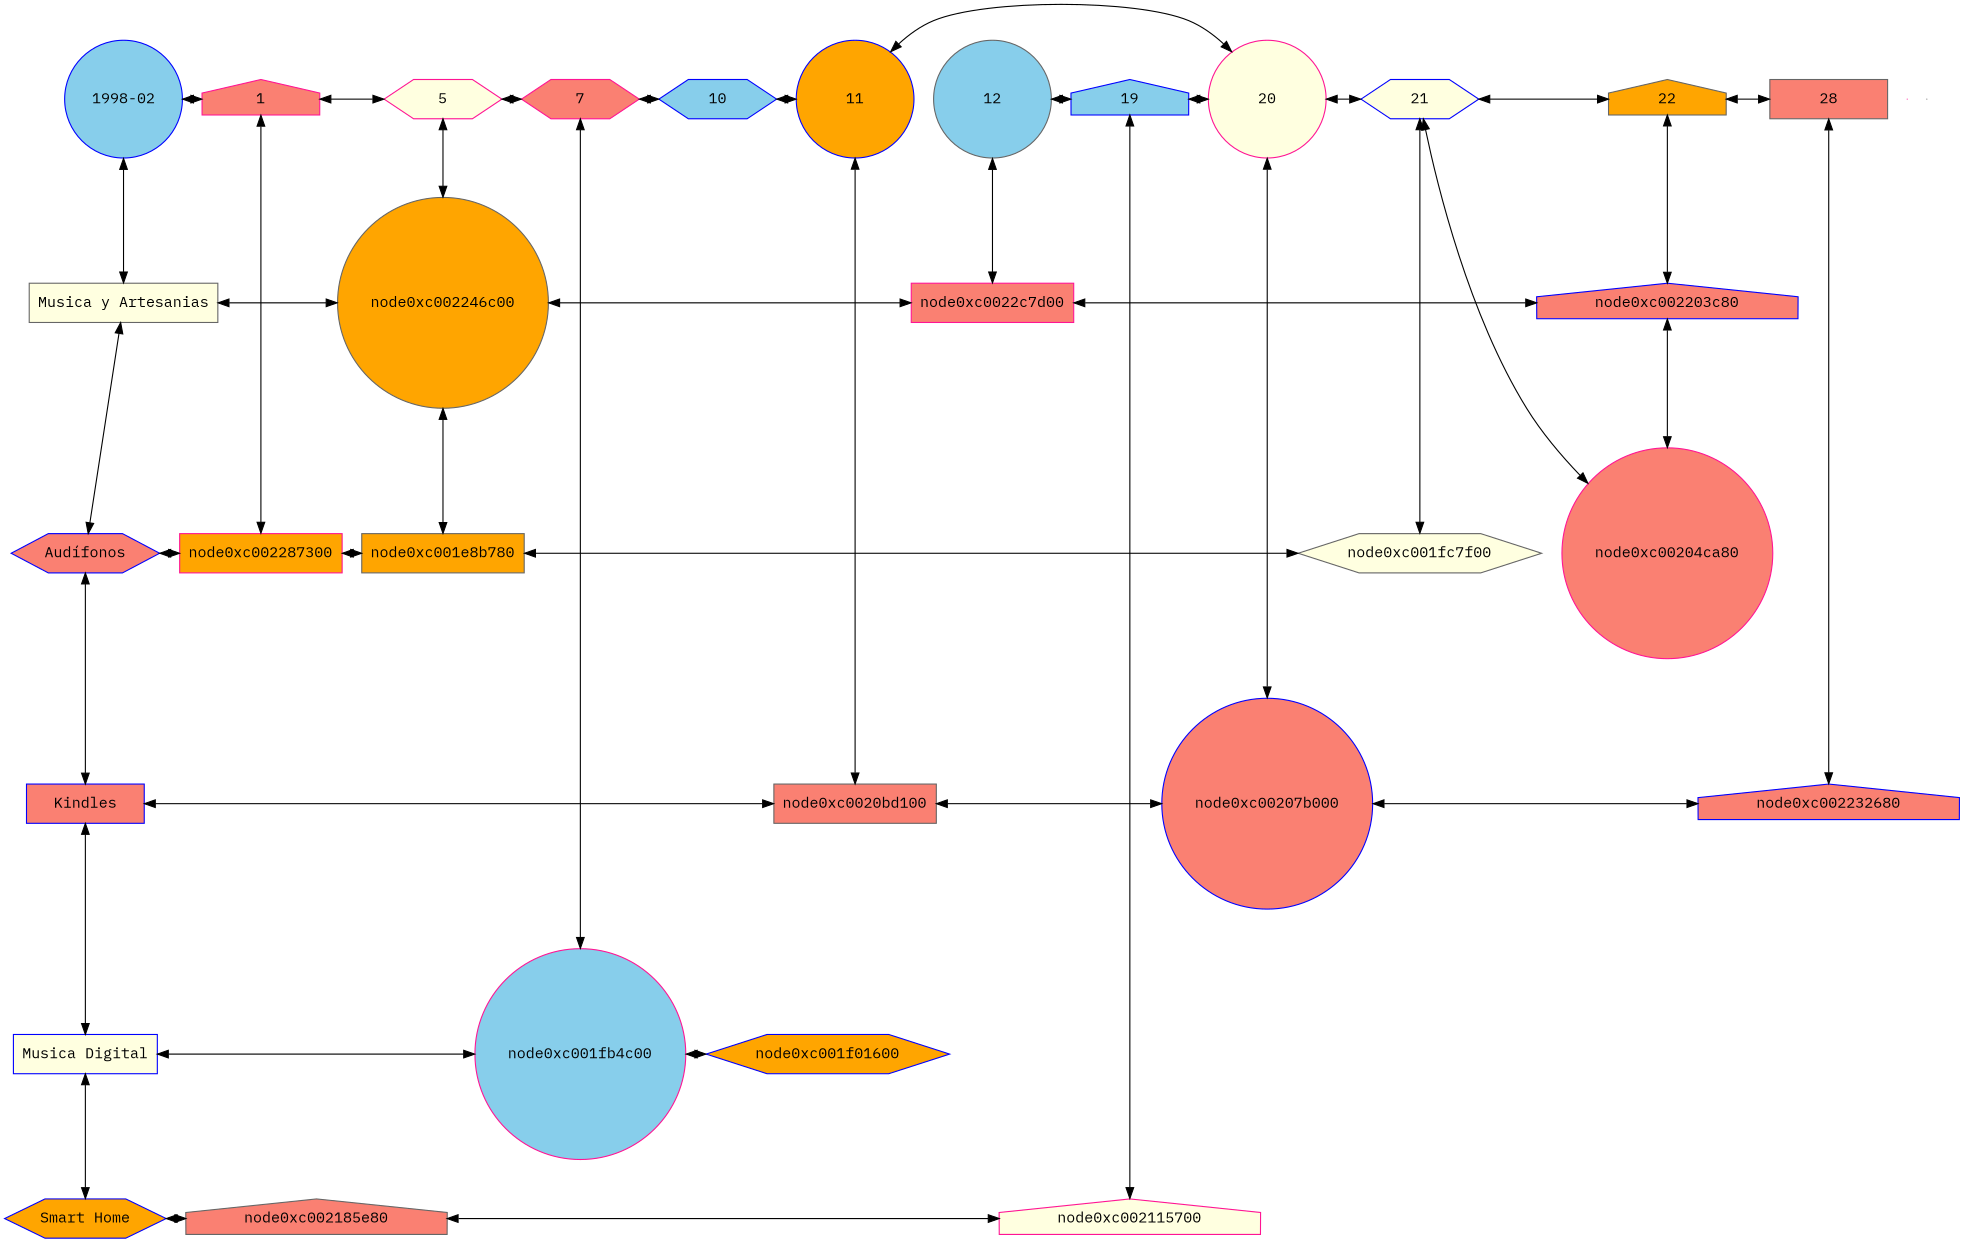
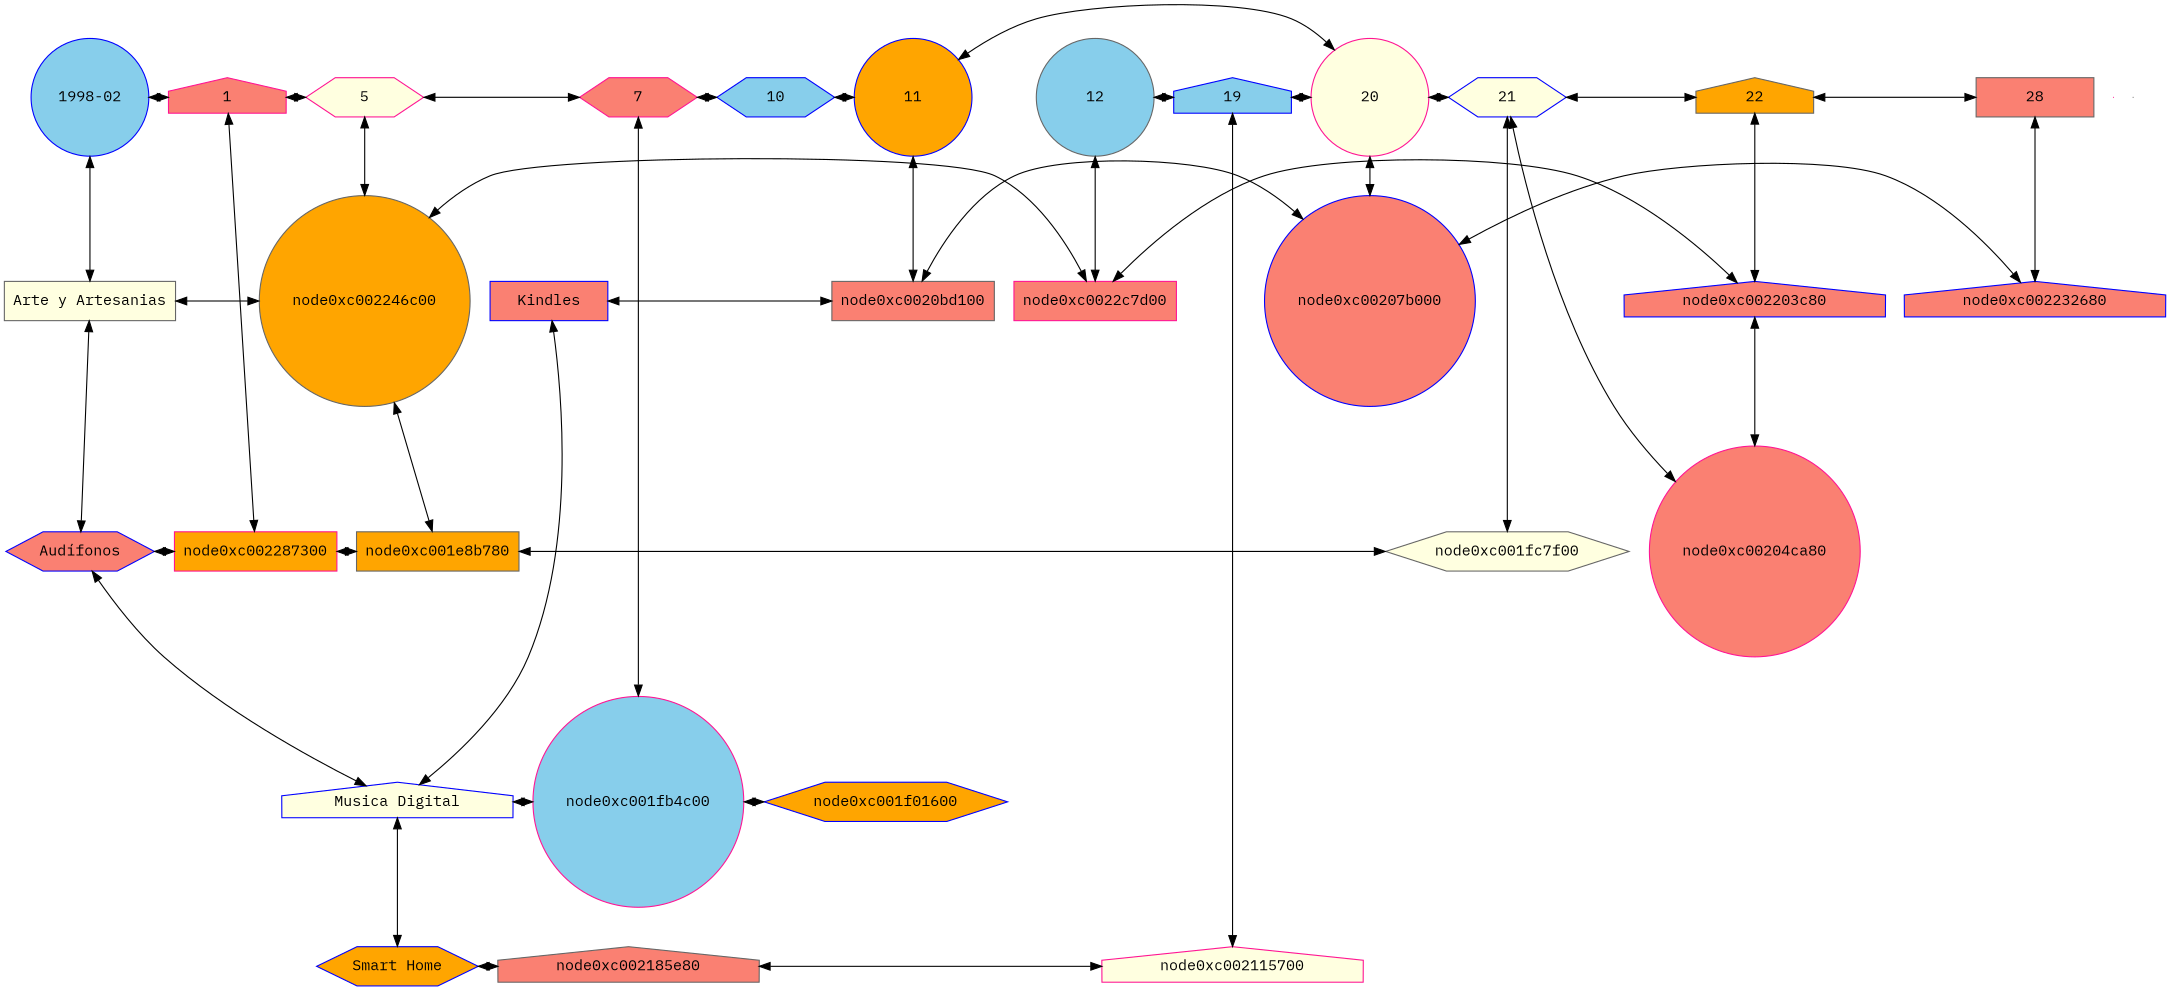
  digraph {
    fontname="IBM Plex Mono"
    node [color=blue fillcolor=salmon fontname="IBM Plex Mono" group=1 shape=circle style=filled]
    edge [dir=both fontname="IBM Plex Mono"]
    n1 [fillcolor=skyblue label="1998-02" width=1.5]
    n2 [color=deeppink label=1 shape=house width=1.5]
    n3 [color=deeppink fillcolor=lightyellow group=5 label=5 shape=hexagon width=1.5]
    n4 [color=deeppink group=7 label=7 shape=hexagon width=1.5]
    n5 [fillcolor=skyblue group=10 label=10 shape=hexagon width=1.5]
    n6 [fillcolor=orange group=11 label=11 width=1.5]
    n7 [color=gray40 fillcolor=skyblue group=12 label=12 width=1.5]
    n8 [fillcolor=skyblue group=19 label=19 shape=house width=1.5]
    n9 [color=deeppink fillcolor=lightyellow group=20 label=20 width=1.5]
    n10 [fillcolor=lightyellow group=21 label=21 shape=hexagon width=1.5]
    n11 [color=gray40 fillcolor=orange group=22 label=22 shape=house width=1.5]
    n12 [color=gray40 group=28 label=28 shape=box width=1.5]
-   n13 [color=gray40 fillcolor=lightyellow label="Musica y Artesanias" shape=box width=1.5]
+   n13 [color=gray40 fillcolor=lightyellow label="Arte y Artesanias" shape=box width=1.5]
    node0xc002246c00 [color=gray40 fillcolor=orange group=5 width=0.5]
    node0xc0022c7d00 [color=deeppink group=12 shape=box width=0.5]
    node0xc002203c80 [group=22 shape=house width=0.5]
    n17 [label="Audífonos" shape=hexagon width=1.5]
    node0xc002287300 [color=deeppink fillcolor=orange shape=box width=0.5]
    node0xc001e8b780 [color=gray40 fillcolor=orange group=5 shape=box width=0.5]
    node0xc001fc7f00 [color=gray40 fillcolor=lightyellow group=21 shape=hexagon width=0.5]
    node0xc00204ca80 [color=deeppink group=22 width=0.5]
    n22 [label=Kindles shape=box width=1.5]
    node0xc0020bd100 [color=gray40 group=11 shape=box width=0.5]
    node0xc00207b000 [group=20 width=0.5]
    node0xc002232680 [group=28 shape=house width=0.5]
-   n26 [fillcolor=lightyellow label="Musica Digital" shape=box width=1.5]
+   n26 [fillcolor=lightyellow label="Musica Digital" shape=house width=1.5]
    node0xc001fb4c00 [color=deeppink fillcolor=skyblue group=7 width=0.5]
    node0xc001f01600 [fillcolor=orange group=10 shape=hexagon width=0.5]
    n29 [fillcolor=orange label="Smart Home" shape=hexagon width=1.5]
    node0xc002185e80 [color=gray40 shape=house width=0.5]
    node0xc002115700 [color=deeppink fillcolor=lightyellow group=19 shape=house width=0.5]
    e0 [color=deeppink fillcolor=lightyellow shape=point width=0 group=""]
    e1 [color=gray40 fillcolor=skyblue shape=point width=0 group=""]
    subgraph sub_1 {
      rank=same
      n1
      n2
    }
    subgraph sub_2 {
      rank=same
      n2
      n3
    }
    subgraph sub_3 {
      rank=same
      n3
      n4
    }
    subgraph sub_4 {
      rank=same
      n4
      n5
    }
    subgraph sub_5 {
      rank=same
      n5
      n6
    }
    subgraph sub_6 {
      rank=same
      n6
      n7
    }
    subgraph sub_7 {
      rank=same
      n7
      n8
    }
    subgraph sub_8 {
      rank=same
      n8
      n9
    }
    subgraph sub_9 {
      rank=same
      n9
      n10
    }
    subgraph sub_10 {
      rank=same
      n10
      n11
    }
    subgraph sub_11 {
      rank=same
      n11
      n12
    }
    subgraph sub_12 {
      rank=same
      n13
      node0xc002246c00
    }
    subgraph sub_13 {
      rank=same
      node0xc002246c00
      node0xc0022c7d00
    }
    subgraph sub_14 {
      rank=same
      node0xc0022c7d00
      node0xc002203c80
    }
    subgraph sub_15 {
      rank=same
      n17
      node0xc002287300
    }
    subgraph sub_16 {
      rank=same
      node0xc002287300
      node0xc001e8b780
    }
    subgraph sub_17 {
      rank=same
      node0xc001e8b780
      node0xc001fc7f00
    }
    subgraph sub_18 {
      rank=same
      node0xc001fc7f00
      node0xc00204ca80
    }
    subgraph sub_19 {
      rank=same
      n22
      node0xc0020bd100
    }
    subgraph sub_20 {
      rank=same
      node0xc0020bd100
      node0xc00207b000
    }
    subgraph sub_21 {
      rank=same
      node0xc00207b000
      node0xc002232680
    }
    subgraph sub_22 {
      rank=same
      n26
      node0xc001fb4c00
    }
    subgraph sub_23 {
      rank=same
      node0xc001fb4c00
      node0xc001f01600
    }
    subgraph sub_24 {
      rank=same
      n29
      node0xc002185e80
    }
    subgraph sub_25 {
      rank=same
      node0xc002185e80
      node0xc002115700
    }
    n1 -> n2
    n1 -> n13
    n2 -> n3
    n2 -> node0xc002287300
    n3 -> n4
    n3 -> node0xc002246c00
    n4 -> n5
    n4 -> node0xc001fb4c00
    n5 -> n6
    n6 -> n9
    n6 -> node0xc0020bd100
    n7 -> n8
    n7 -> node0xc0022c7d00
    n8 -> n9
    n8 -> node0xc002115700
    n9 -> n10
    n9 -> node0xc00207b000
    n10 -> n11
    n10 -> node0xc001fc7f00
    n10 -> node0xc00204ca80
    n11 -> n12
    n11 -> node0xc002203c80
    n12 -> node0xc002232680
    n13 -> node0xc002246c00
    n13 -> n17
    node0xc002246c00 -> node0xc0022c7d00
    node0xc002246c00 -> node0xc001e8b780
    node0xc0022c7d00 -> node0xc002203c80
    node0xc002203c80 -> node0xc00204ca80
    n17 -> node0xc002287300
-   n17 -> n22
+   n17 -> n26
    node0xc002287300 -> node0xc001e8b780
    node0xc001e8b780 -> node0xc001fc7f00
    n22 -> node0xc0020bd100
    n22 -> n26
    node0xc0020bd100 -> node0xc00207b000
    node0xc00207b000 -> node0xc002232680
    n26 -> node0xc001fb4c00
    n26 -> n29
    node0xc001fb4c00 -> node0xc001f01600
    n29 -> node0xc002185e80
    node0xc002185e80 -> node0xc002115700
  }
